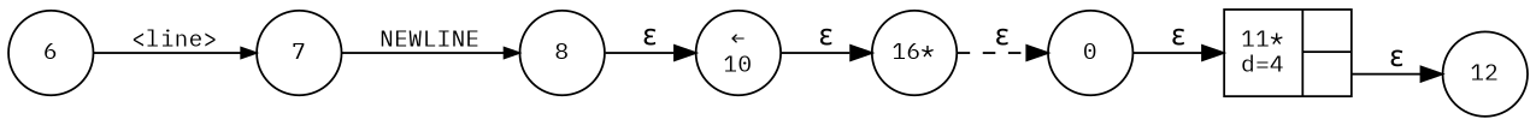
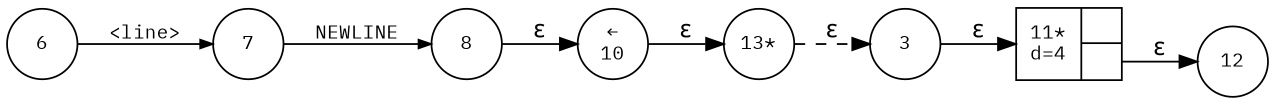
  digraph {
    fontname="IBM Plex Mono"
    rankdir=LR
    node [fixedsize=true fontname="IBM Plex Mono" fontsize=11 peripheries=1 shape=circle]
    edge [fontname="IBM Plex Mono"]
-   n1 [label=0 width=.55]
+   n1 [label=3 width=.55]
    n2 [fixedsize=false label="{11*\nd=4|{<p0>|<p1>}}" shape=record]
    n3 [label=12 width=.55]
    n4 [label=6 width=.55]
    n5 [label=7 width=.55]
    n6 [label=8 width=.55]
    n7 [label="&larr;\n10" width=.55]
-   n8 [label="16*" width=.55]
+   n8 [label="13*" width=.55]
    n1 -> n2 [label="&epsilon;"]
    n2 -> n3 [label="&epsilon;" tailport=p1]
    n4 -> n5 [arrowhead=normal arrowsize=.7 fontsize=11 label="<line>"]
    n5 -> n6 [arrowhead=normal arrowsize=.7 fontsize=11 label=NEWLINE]
    n6 -> n7 [label="&epsilon;"]
    n7 -> n8 [label="&epsilon;"]
    n8 -> n1 [label="&epsilon;" style=dashed]
  }
